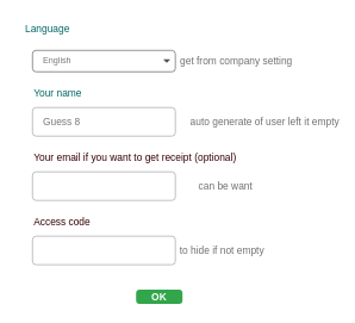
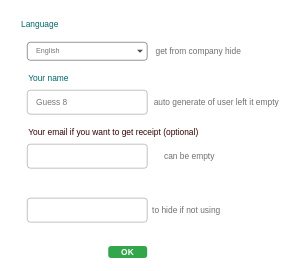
  <mxCell id="0" />
  <mxCell id="1" parent="0" />
  <mxCell id="2" value="English" style="html=1;shadow=0;dashed=0;shape=mxgraph.bootstrap.rrect;rSize=5;strokeColor=#505050;strokeWidth=1;fillColor=#ffffff;fontColor=#777777;whiteSpace=wrap;align=left;verticalAlign=middle;fontStyle=0;fontSize=12;spacing=15;" vertex="1" parent="1"><mxGeometry x="45" y="70" width="200" height="30" as="geometry" /></mxCell>
  <mxCell id="3" value="" style="shape=triangle;direction=south;fillColor=#495057;strokeColor=none;perimeter=none;" vertex="1" parent="2"><mxGeometry x="1" y="0.5" width="10" height="5" relative="1" as="geometry"><mxPoint x="-17" y="-2.5" as="offset" /></mxGeometry></mxCell>
  <mxCell id="4" value="Language" style="strokeColor=none;fillColor=none;fontColor=#006666;whiteSpace=wrap;align=left;verticalAlign=middle;fontStyle=0;fontSize=14;spacing=15;" vertex="1" parent="1"><mxGeometry x="20" y="20" width="150" height="40" as="geometry" /></mxCell>
  <mxCell id="5" value="Your name" style="strokeColor=none;fillColor=none;fontColor=#006666;whiteSpace=wrap;align=left;verticalAlign=middle;fontStyle=0;fontSize=14;" vertex="1" parent="1"><mxGeometry x="45" y="110" width="150" height="40" as="geometry" /></mxCell>
  <mxCell id="6" value="Guess 8" style="html=1;shadow=0;dashed=0;shape=mxgraph.bootstrap.rrect;rSize=5;strokeColor=#999999;fillColor=#ffffff;fontColor=#777777;whiteSpace=wrap;align=left;verticalAlign=middle;fontStyle=0;fontSize=14;spacing=15;" vertex="1" parent="1"><mxGeometry x="45" y="150" width="200" height="40" as="geometry" /></mxCell>
  <mxCell id="7" value="Your email if you want to get receipt (optional)" style="strokeColor=none;fillColor=none;fontColor=#330000;whiteSpace=wrap;align=left;verticalAlign=middle;fontStyle=0;fontSize=14;" vertex="1" parent="1"><mxGeometry x="45" y="200" width="320" height="40" as="geometry" /></mxCell>
  <mxCell id="8" value="" style="html=1;shadow=0;dashed=0;shape=mxgraph.bootstrap.rrect;rSize=5;strokeColor=#999999;fillColor=#ffffff;fontColor=#777777;whiteSpace=wrap;align=left;verticalAlign=middle;fontStyle=0;fontSize=14;spacing=15;" vertex="1" parent="1"><mxGeometry x="45" y="240" width="200" height="40" as="geometry" /></mxCell>
- <mxCell id="9" value="Access code " style="fillColor=none;strokeColor=none;align=left;fontSize=14;fontColor=#330000;" vertex="1" parent="1"><mxGeometry x="45" y="290" width="70" height="40" as="geometry" /></mxCell>
  <mxCell id="10" value="" style="html=1;shadow=0;dashed=0;shape=mxgraph.bootstrap.rrect;rSize=5;fillColor=none;strokeColor=#999999;align=left;spacing=15;fontSize=14;fontColor=#6C767D;" vertex="1" parent="1"><mxGeometry x="45" y="330" width="200" height="40" as="geometry" /></mxCell>
- <mxCell id="11" value="&lt;span style=&quot;font-size: 14px; text-align: left;&quot;&gt;&lt;font color=&quot;#707070&quot;&gt;to hide if not empty&lt;/font&gt;&lt;/span&gt;" style="text;html=1;align=center;verticalAlign=middle;resizable=0;points=[];autosize=1;strokeColor=none;fillColor=none;" vertex="1" parent="1"><mxGeometry x="240" y="335" width="140" height="30" as="geometry" /></mxCell>
- <mxCell id="12" value="&lt;span style=&quot;font-size: 14px; text-align: left;&quot;&gt;&lt;font color=&quot;#707070&quot;&gt;get from company setting&lt;/font&gt;&lt;/span&gt;" style="text;html=1;align=center;verticalAlign=middle;resizable=0;points=[];autosize=1;strokeColor=none;fillColor=none;" vertex="1" parent="1"><mxGeometry x="240" y="70" width="180" height="30" as="geometry" /></mxCell>
- <mxCell id="13" value="&lt;span style=&quot;font-size: 14px; text-align: left;&quot;&gt;&lt;font color=&quot;#707070&quot;&gt;auto generate of user left it empty&lt;/font&gt;&lt;/span&gt;" style="text;html=1;align=center;verticalAlign=middle;resizable=0;points=[];autosize=1;strokeColor=none;fillColor=none;" vertex="1" parent="1"><mxGeometry x="255" y="155" width="230" height="30" as="geometry" /></mxCell>
- <mxCell id="14" value="&lt;span style=&quot;font-size: 14px; text-align: left;&quot;&gt;&lt;font color=&quot;#707070&quot;&gt;can be want&lt;/font&gt;&lt;/span&gt;" style="text;html=1;align=center;verticalAlign=middle;resizable=0;points=[];autosize=1;strokeColor=none;fillColor=none;" vertex="1" parent="1"><mxGeometry x="260" y="245" width="110" height="30" as="geometry" /></mxCell>
- <mxCell id="15" value="OK" style="html=1;shadow=0;dashed=0;shape=mxgraph.bootstrap.rrect;rSize=5;strokeColor=none;strokeWidth=1;fillColor=#33A64C;fontColor=#FFFFFF;whiteSpace=wrap;align=center;verticalAlign=middle;spacingLeft=0;fontStyle=1;fontSize=14;spacing=5;" vertex="1" parent="1"><mxGeometry x="190" y="405" width="65" height="20" as="geometry" /></mxCell>
+ <mxCell id="11" value="&lt;span style=&quot;font-size: 14px; text-align: left;&quot;&gt;&lt;font color=&quot;#707070&quot;&gt;to hide if not using&lt;/font&gt;&lt;/span&gt;" style="text;html=1;align=center;verticalAlign=middle;resizable=0;points=[];autosize=1;strokeColor=none;fillColor=none;" vertex="1" parent="1"><mxGeometry x="240" y="335" width="140" height="30" as="geometry" /></mxCell>
+ <mxCell id="12" value="&lt;span style=&quot;font-size: 14px; text-align: left;&quot;&gt;&lt;font color=&quot;#707070&quot;&gt;get from company hide&lt;/font&gt;&lt;/span&gt;" style="text;html=1;align=center;verticalAlign=middle;resizable=0;points=[];autosize=1;strokeColor=none;fillColor=none;" vertex="1" parent="1"><mxGeometry x="240" y="70" width="180" height="30" as="geometry" /></mxCell>
+ <mxCell id="13" value="&lt;span style=&quot;font-size: 14px; text-align: left;&quot;&gt;&lt;font color=&quot;#707070&quot;&gt;auto generate of user left it empty&lt;/font&gt;&lt;/span&gt;" style="text;html=1;align=center;verticalAlign=middle;resizable=0;points=[];autosize=1;strokeColor=none;fillColor=none;" vertex="1" parent="1"><mxGeometry x="245" y="155" width="230" height="30" as="geometry" /></mxCell>
+ <mxCell id="14" value="&lt;span style=&quot;font-size: 14px; text-align: left;&quot;&gt;&lt;font color=&quot;#707070&quot;&gt;can be empty&lt;/font&gt;&lt;/span&gt;" style="text;html=1;align=center;verticalAlign=middle;resizable=0;points=[];autosize=1;strokeColor=none;fillColor=none;" vertex="1" parent="1"><mxGeometry x="260" y="245" width="110" height="30" as="geometry" /></mxCell>
+ <mxCell id="15" value="OK" style="html=1;shadow=0;dashed=0;shape=mxgraph.bootstrap.rrect;rSize=5;strokeColor=none;strokeWidth=1;fillColor=#33A64C;fontColor=#FFFFFF;whiteSpace=wrap;align=center;verticalAlign=middle;spacingLeft=0;fontStyle=1;fontSize=14;spacing=5;" vertex="1" parent="1"><mxGeometry x="180" y="410" width="65" height="20" as="geometry" /></mxCell>
